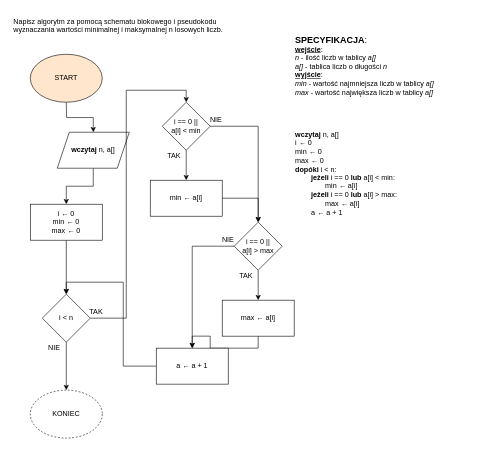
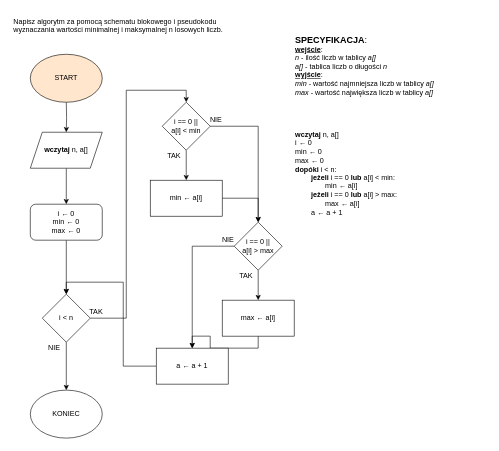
  <mxCell id="0" />
  <mxCell id="1" parent="0" />
  <mxCell id="2" style="edgeStyle=orthogonalEdgeStyle;rounded=0;orthogonalLoop=1;jettySize=auto;html=1;" parent="1" target="5" edge="1"><mxGeometry relative="1" as="geometry"><mxPoint x="110" y="170" as="sourcePoint" /></mxGeometry></mxCell>
  <mxCell id="3" value="START" style="ellipse;whiteSpace=wrap;html=1;fillColor=#ffe6cc;" parent="1" vertex="1"><mxGeometry x="50" y="90" width="120" height="80" as="geometry" /></mxCell>
  <mxCell id="4" style="edgeStyle=orthogonalEdgeStyle;rounded=0;orthogonalLoop=1;jettySize=auto;html=1;" parent="1" source="5" target="7" edge="1"><mxGeometry relative="1" as="geometry" /></mxCell>
- <mxCell id="5" value="&lt;b&gt;wczytaj &lt;/b&gt;n, a[]" style="shape=parallelogram;perimeter=parallelogramPerimeter;whiteSpace=wrap;html=1;fixedSize=1;" parent="1" vertex="1"><mxGeometry x="95" y="220" width="120" height="60" as="geometry" /></mxCell>
+ <mxCell id="5" value="&lt;b&gt;wczytaj &lt;/b&gt;n, a[]" style="shape=parallelogram;perimeter=parallelogramPerimeter;whiteSpace=wrap;html=1;fixedSize=1;" parent="1" vertex="1"><mxGeometry x="50" y="220" width="120" height="60" as="geometry" /></mxCell>
  <mxCell id="6" style="edgeStyle=orthogonalEdgeStyle;rounded=0;orthogonalLoop=1;jettySize=auto;html=1;" parent="1" source="7" target="10" edge="1"><mxGeometry relative="1" as="geometry" /></mxCell>
- <mxCell id="7" value="&lt;div&gt;i ← 0&lt;/div&gt;&lt;div&gt;min ← 0&lt;br&gt;&lt;/div&gt;&lt;div&gt;max ← 0&lt;br&gt;&lt;/div&gt;" style="rounded=0;whiteSpace=wrap;html=1;" parent="1" vertex="1"><mxGeometry x="50" y="340" width="120" height="60" as="geometry" /></mxCell>
+ <mxCell id="7" value="&lt;div&gt;i ← 0&lt;/div&gt;&lt;div&gt;min ← 0&lt;br&gt;&lt;/div&gt;&lt;div&gt;max ← 0&lt;br&gt;&lt;/div&gt;" style="whiteSpace=wrap;html=1;rounded=1;" parent="1" vertex="1"><mxGeometry x="50" y="340" width="120" height="60" as="geometry" /></mxCell>
  <mxCell id="8" style="edgeStyle=orthogonalEdgeStyle;rounded=0;orthogonalLoop=1;jettySize=auto;html=1;entryX=0.5;entryY=0;entryDx=0;entryDy=0;" parent="1" source="10" target="13" edge="1"><mxGeometry relative="1" as="geometry" /></mxCell>
  <mxCell id="9" style="edgeStyle=orthogonalEdgeStyle;rounded=0;orthogonalLoop=1;jettySize=auto;html=1;" parent="1" source="10" target="23" edge="1"><mxGeometry relative="1" as="geometry" /></mxCell>
  <mxCell id="10" value="i &amp;lt; n" style="rhombus;whiteSpace=wrap;html=1;" parent="1" vertex="1"><mxGeometry x="70" y="490" width="80" height="80" as="geometry" /></mxCell>
  <mxCell id="11" style="edgeStyle=orthogonalEdgeStyle;rounded=0;orthogonalLoop=1;jettySize=auto;html=1;" parent="1" source="13" target="15" edge="1"><mxGeometry relative="1" as="geometry" /></mxCell>
  <mxCell id="12" style="edgeStyle=orthogonalEdgeStyle;rounded=0;orthogonalLoop=1;jettySize=auto;html=1;entryX=0.5;entryY=0;entryDx=0;entryDy=0;" parent="1" source="13" target="18" edge="1"><mxGeometry relative="1" as="geometry" /></mxCell>
  <mxCell id="13" value="&lt;div&gt;i == 0 ||&lt;/div&gt;&lt;div&gt;a[i] &amp;lt; min&lt;br&gt;&lt;/div&gt;" style="rhombus;whiteSpace=wrap;html=1;" parent="1" vertex="1"><mxGeometry x="270" y="170" width="80" height="80" as="geometry" /></mxCell>
  <mxCell id="14" style="edgeStyle=orthogonalEdgeStyle;rounded=0;orthogonalLoop=1;jettySize=auto;html=1;entryX=0.5;entryY=0;entryDx=0;entryDy=0;" parent="1" source="15" target="18" edge="1"><mxGeometry relative="1" as="geometry" /></mxCell>
  <mxCell id="15" value="min ← a[i]" style="rounded=0;whiteSpace=wrap;html=1;" parent="1" vertex="1"><mxGeometry x="250" y="300" width="120" height="60" as="geometry" /></mxCell>
  <mxCell id="16" style="edgeStyle=orthogonalEdgeStyle;rounded=0;orthogonalLoop=1;jettySize=auto;html=1;" parent="1" source="18" target="20" edge="1"><mxGeometry relative="1" as="geometry" /></mxCell>
  <mxCell id="17" style="edgeStyle=orthogonalEdgeStyle;rounded=0;orthogonalLoop=1;jettySize=auto;html=1;" parent="1" source="18" target="22" edge="1"><mxGeometry relative="1" as="geometry" /></mxCell>
  <mxCell id="18" value="&lt;div&gt;i == 0 ||&lt;/div&gt;&lt;div&gt;a[i] &amp;gt; max&lt;/div&gt;" style="rhombus;whiteSpace=wrap;html=1;" parent="1" vertex="1"><mxGeometry x="390" y="370" width="80" height="80" as="geometry" /></mxCell>
  <mxCell id="19" style="edgeStyle=orthogonalEdgeStyle;rounded=0;orthogonalLoop=1;jettySize=auto;html=1;" parent="1" source="20" target="22" edge="1"><mxGeometry relative="1" as="geometry" /></mxCell>
  <mxCell id="20" value="max ← a[i]" style="rounded=0;whiteSpace=wrap;html=1;" parent="1" vertex="1"><mxGeometry x="370" y="500" width="120" height="60" as="geometry" /></mxCell>
  <mxCell id="21" style="edgeStyle=orthogonalEdgeStyle;rounded=0;orthogonalLoop=1;jettySize=auto;html=1;entryX=0.5;entryY=0;entryDx=0;entryDy=0;" parent="1" source="22" target="10" edge="1"><mxGeometry relative="1" as="geometry" /></mxCell>
  <mxCell id="22" value="a ← a + 1" style="rounded=0;whiteSpace=wrap;html=1;" parent="1" vertex="1"><mxGeometry x="260" y="580" width="120" height="60" as="geometry" /></mxCell>
- <mxCell id="23" value="&lt;div&gt;KONIEC&lt;/div&gt;" style="ellipse;whiteSpace=wrap;html=1;dashed=1;" parent="1" vertex="1"><mxGeometry x="50" y="650" width="120" height="80" as="geometry" /></mxCell>
+ <mxCell id="23" value="&lt;div&gt;KONIEC&lt;/div&gt;" style="ellipse;whiteSpace=wrap;html=1;" parent="1" vertex="1"><mxGeometry x="50" y="650" width="120" height="80" as="geometry" /></mxCell>
  <mxCell id="24" value="&lt;div&gt;NIE&lt;/div&gt;" style="text;html=1;strokeColor=none;fillColor=none;align=center;verticalAlign=middle;whiteSpace=wrap;rounded=0;" parent="1" vertex="1"><mxGeometry x="70" y="570" width="40" height="20" as="geometry" /></mxCell>
  <mxCell id="25" value="&lt;div&gt;TAK&lt;/div&gt;" style="text;html=1;strokeColor=none;fillColor=none;align=center;verticalAlign=middle;whiteSpace=wrap;rounded=0;" parent="1" vertex="1"><mxGeometry x="140" y="510" width="40" height="20" as="geometry" /></mxCell>
  <mxCell id="26" value="TAK" style="text;html=1;strokeColor=none;fillColor=none;align=center;verticalAlign=middle;whiteSpace=wrap;rounded=0;" parent="1" vertex="1"><mxGeometry x="270" y="250" width="40" height="20" as="geometry" /></mxCell>
  <mxCell id="27" value="NIE" style="text;html=1;strokeColor=none;fillColor=none;align=center;verticalAlign=middle;whiteSpace=wrap;rounded=0;" parent="1" vertex="1"><mxGeometry x="340" y="190" width="40" height="20" as="geometry" /></mxCell>
  <mxCell id="28" value="TAK" style="text;html=1;strokeColor=none;fillColor=none;align=center;verticalAlign=middle;whiteSpace=wrap;rounded=0;" parent="1" vertex="1"><mxGeometry x="390" y="450" width="40" height="20" as="geometry" /></mxCell>
  <mxCell id="29" value="NIE" style="text;html=1;strokeColor=none;fillColor=none;align=center;verticalAlign=middle;whiteSpace=wrap;rounded=0;" parent="1" vertex="1"><mxGeometry x="360" y="390" width="40" height="20" as="geometry" /></mxCell>
  <mxCell id="30" value="&#10;Napisz algorytm za pomocą schematu blokowego i pseudokodu wyznaczania wartości minimalnej i maksymalnej n losowych liczb.&#10;&#10;" style="text;html=1;strokeColor=none;fillColor=none;align=left;verticalAlign=middle;whiteSpace=wrap;rounded=0;" vertex="1" parent="1"><mxGeometry x="20" y="20" width="380" height="60" as="geometry" /></mxCell>
  <mxCell id="31" value="&lt;div&gt;&lt;b&gt;wczytaj &lt;/b&gt;n, a[]&lt;/div&gt;&lt;div&gt;&lt;div&gt;i ← 0&lt;/div&gt;&lt;div&gt;min ← 0&lt;br&gt;&lt;/div&gt;&lt;div&gt;max ← 0&lt;/div&gt;&lt;div&gt;&lt;b&gt;dopóki &lt;/b&gt;i &amp;lt; n:&lt;/div&gt;&lt;div&gt;&amp;nbsp;&amp;nbsp;&amp;nbsp;&amp;nbsp;&amp;nbsp;&amp;nbsp;&amp;nbsp; &lt;b&gt;jeżeli &lt;/b&gt;i == 0 &lt;b&gt;lub &lt;/b&gt;a[i] &amp;lt; min:&lt;/div&gt;&lt;div&gt;&amp;nbsp;&amp;nbsp;&amp;nbsp;&amp;nbsp;&amp;nbsp;&amp;nbsp;&amp;nbsp; &amp;nbsp;&amp;nbsp;&amp;nbsp;&amp;nbsp;&amp;nbsp;&amp;nbsp; min ← a[i]&lt;/div&gt;&lt;div&gt;&amp;nbsp;&amp;nbsp;&amp;nbsp;&amp;nbsp;&amp;nbsp;&amp;nbsp;&amp;nbsp; &lt;b&gt;jeżeli &lt;/b&gt;i == 0 &lt;b&gt;lub &lt;/b&gt;a[i] &amp;gt; max:&lt;/div&gt;&lt;div&gt;&amp;nbsp;&amp;nbsp;&amp;nbsp;&amp;nbsp;&amp;nbsp;&amp;nbsp;&amp;nbsp; &amp;nbsp;&amp;nbsp;&amp;nbsp;&amp;nbsp;&amp;nbsp;&amp;nbsp; max ← a[i]&lt;/div&gt;&lt;div&gt;&amp;nbsp;&amp;nbsp;&amp;nbsp;&amp;nbsp;&amp;nbsp;&amp;nbsp;&amp;nbsp; a ← a + 1&lt;br&gt;&lt;/div&gt;&lt;/div&gt;" style="text;html=1;strokeColor=none;fillColor=none;align=left;verticalAlign=top;whiteSpace=wrap;rounded=0;" vertex="1" parent="1"><mxGeometry x="490" y="210" width="320" height="280" as="geometry" /></mxCell>
  <mxCell id="32" value="&lt;div style=&quot;font-size: 15px&quot;&gt;&lt;b&gt;SPECYFIKACJA&lt;/b&gt;:&lt;/div&gt;&lt;div&gt;&lt;b&gt;&lt;u&gt;wejście&lt;/u&gt;&lt;/b&gt;:&lt;/div&gt;&lt;div&gt;&lt;i&gt;n &lt;/i&gt;- ilość liczb w tablicy &lt;i&gt;a[]&lt;/i&gt;&lt;/div&gt;&lt;div&gt;&lt;i&gt;a[] &lt;/i&gt;- tablica liczb o długości &lt;i&gt;n&lt;/i&gt;&lt;br&gt;&lt;/div&gt;&lt;div&gt;&lt;b&gt;&lt;u&gt;wyjście&lt;/u&gt;&lt;/b&gt;:&lt;/div&gt;&lt;div&gt;&lt;i&gt;min &lt;/i&gt;- wartość najmniejsza liczb w tablicy &lt;i&gt;a[]&lt;/i&gt;&lt;/div&gt;&lt;div&gt;&lt;div&gt;&lt;i&gt;max &lt;/i&gt;- wartość największa liczb w tablicy &lt;i&gt;a[]&lt;/i&gt;&lt;/div&gt;&lt;/div&gt;" style="text;html=1;strokeColor=none;fillColor=none;align=left;verticalAlign=top;whiteSpace=wrap;rounded=0;" vertex="1" parent="1"><mxGeometry x="490" y="50" width="320" height="120" as="geometry" /></mxCell>
